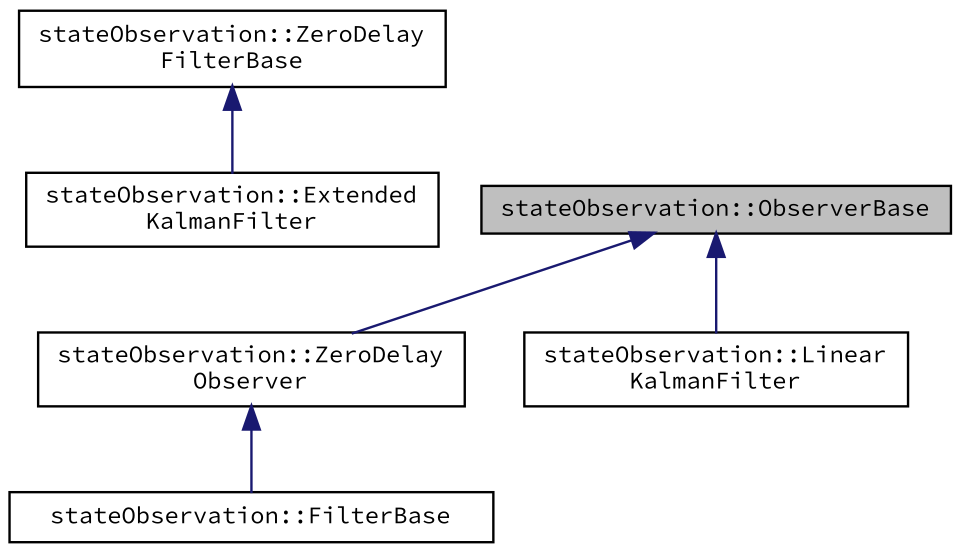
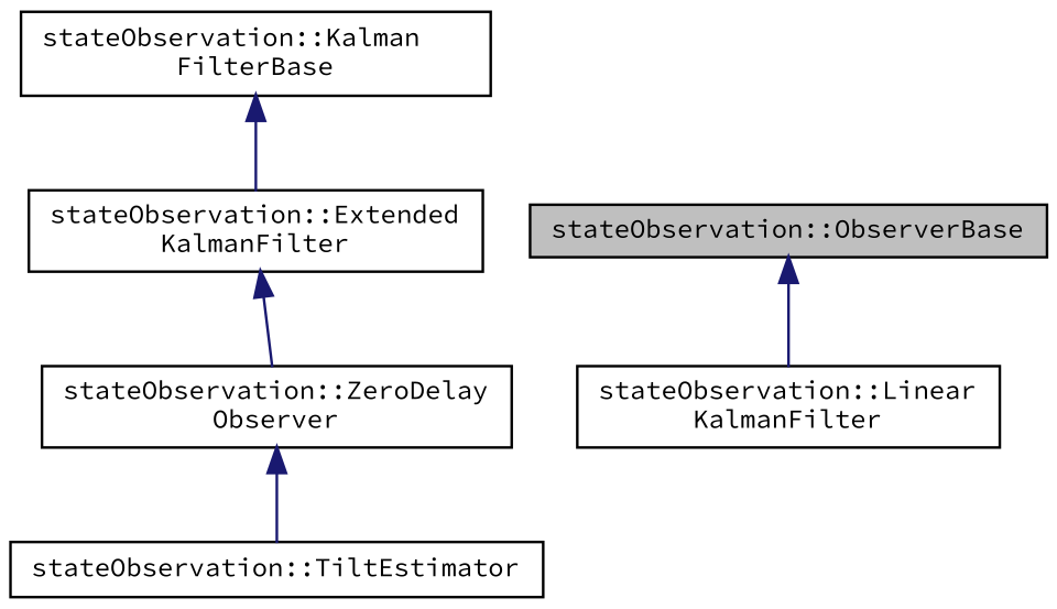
  digraph {
    fontname="Source Code Pro"
    node [color=black fillcolor=white fontname="Source Code Pro" fontsize=10 shape=record style=filled]
    edge [color=midnightblue dir=back fontname="Source Code Pro" fontsize=10 labelfontname=Helvetica labelfontsize=10 style=solid]
    n1 [fillcolor=grey75 fontcolor=black height=0.2 label="stateObservation::ObserverBase" width=0.4]
    n2 [height=0.2 label="stateObservation::ZeroDelay\lObserver" width=0.4]
    n3 [height=0.2 label="stateObservation::Linear\lKalmanFilter" width=0.4]
-   n4 [height=0.2 label="stateObservation::FilterBase" width=0.4]
-   n5 [height=0.2 label="stateObservation::ZeroDelay\lFilterBase" width=0.4]
+   n4 [height=0.2 label="stateObservation::TiltEstimator" width=0.4]
+   n5 [height=0.2 label="stateObservation::Kalman\lFilterBase" width=0.4]
    n6 [height=0.2 label="stateObservation::Extended\lKalmanFilter" width=0.4]
-   n1 -> n2
+   n6 -> n2
    n1 -> n3
    n2 -> n4
    n5 -> n6
  }
